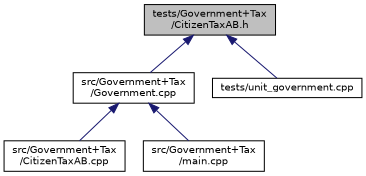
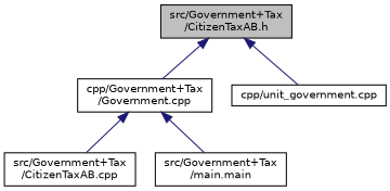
  digraph {
    node [color=black fillcolor=white fontname=Helvetica fontsize=10 shape=record style=filled]
    edge [color=midnightblue dir=back fontname=Helvetica fontsize=10 labelfontname=Helvetica labelfontsize=10 style=solid]
-   n1 [fillcolor=grey75 fontcolor=black height=0.2 label="tests/Government+Tax\l/CitizenTaxAB.h" width=0.4]
-   n2 [height=0.2 label="src/Government+Tax\l/Government.cpp" width=0.4]
-   n3 [height=0.2 label="tests/unit_government.cpp" width=0.4]
+   n1 [fillcolor=grey75 fontcolor=black height=0.2 label="src/Government+Tax\l/CitizenTaxAB.h" width=0.4]
+   n2 [height=0.2 label="cpp/Government+Tax\l/Government.cpp" width=0.4]
+   n3 [height=0.2 label="cpp/unit_government.cpp" width=0.4]
    n4 [height=0.2 label="src/Government+Tax\l/CitizenTaxAB.cpp" width=0.4]
-   n5 [height=0.2 label="src/Government+Tax\l/main.cpp" width=0.4]
+   n5 [height=0.2 label="src/Government+Tax\l/main.main" width=0.4]
    n1 -> n2
    n1 -> n3
    n2 -> n4
    n2 -> n5
  }
